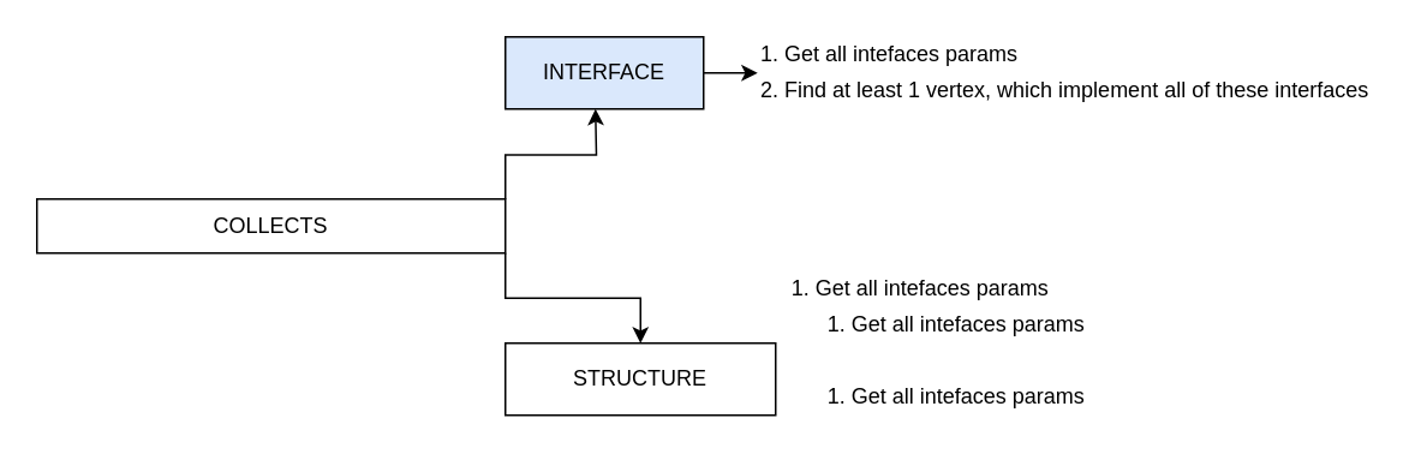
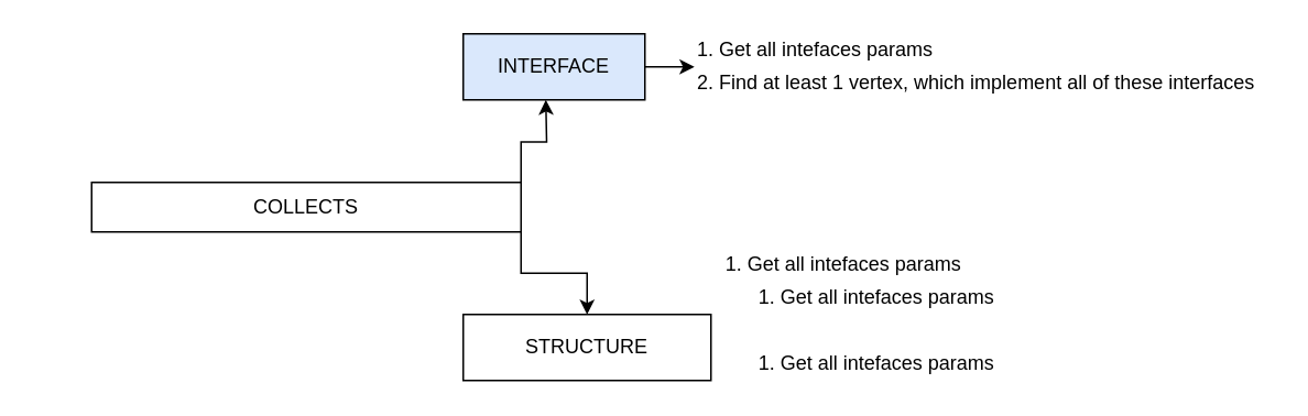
  <mxCell id="0" />
  <mxCell id="1" parent="0" />
  <mxCell id="2" style="edgeStyle=orthogonalEdgeStyle;rounded=0;orthogonalLoop=1;jettySize=auto;html=1;exitX=1;exitY=0;exitDx=0;exitDy=0;" edge="1" parent="1" source="4"><mxGeometry relative="1" as="geometry"><mxPoint x="330" y="60" as="targetPoint" /></mxGeometry></mxCell>
  <mxCell id="3" style="edgeStyle=orthogonalEdgeStyle;rounded=0;orthogonalLoop=1;jettySize=auto;html=1;exitX=1;exitY=1;exitDx=0;exitDy=0;entryX=0.5;entryY=0;entryDx=0;entryDy=0;" edge="1" parent="1" source="4" target="7"><mxGeometry relative="1" as="geometry"><mxPoint x="330" y="190" as="targetPoint" /></mxGeometry></mxCell>
- <mxCell id="4" value="COLLECTS" style="rounded=0;whiteSpace=wrap;html=1;" vertex="1" parent="1"><mxGeometry x="20" y="110" width="260" height="30" as="geometry" /></mxCell>
+ <mxCell id="4" value="COLLECTS" style="rounded=0;whiteSpace=wrap;html=1;" vertex="1" parent="1"><mxGeometry x="55" y="110" width="260" height="30" as="geometry" /></mxCell>
  <mxCell id="5" style="edgeStyle=orthogonalEdgeStyle;rounded=0;orthogonalLoop=1;jettySize=auto;html=1;exitX=1;exitY=0.5;exitDx=0;exitDy=0;" edge="1" parent="1" source="6"><mxGeometry relative="1" as="geometry"><mxPoint x="420" y="40.333" as="targetPoint" /></mxGeometry></mxCell>
  <mxCell id="6" value="INTERFACE" style="rounded=0;whiteSpace=wrap;html=1;fillColor=#dae8fc;" vertex="1" parent="1"><mxGeometry x="280" y="20" width="110" height="40" as="geometry" /></mxCell>
  <mxCell id="7" value="STRUCTURE" style="rounded=0;whiteSpace=wrap;html=1;" vertex="1" parent="1"><mxGeometry x="280" y="190" width="150" height="40" as="geometry" /></mxCell>
  <mxCell id="8" value="1. Get all intefaces params" style="text;html=1;align=left;verticalAlign=middle;resizable=0;points=[];autosize=1;" vertex="1" parent="1"><mxGeometry x="420" y="20" width="160" height="20" as="geometry" /></mxCell>
  <mxCell id="9" value="2. Find at least 1 vertex, which implement all of these interfaces&amp;nbsp;" style="text;html=1;align=left;verticalAlign=middle;resizable=0;points=[];autosize=1;" vertex="1" parent="1"><mxGeometry x="420" y="40" width="350" height="20" as="geometry" /></mxCell>
  <mxCell id="10" value="1. Get all intefaces params" style="text;html=1;align=center;verticalAlign=middle;resizable=0;points=[];autosize=1;" vertex="1" parent="1"><mxGeometry x="430" y="150" width="160" height="20" as="geometry" /></mxCell>
  <mxCell id="11" value="1. Get all intefaces params" style="text;html=1;align=center;verticalAlign=middle;resizable=0;points=[];autosize=1;" vertex="1" parent="1"><mxGeometry x="450" y="170" width="160" height="20" as="geometry" /></mxCell>
  <mxCell id="12" value="1. Get all intefaces params" style="text;html=1;align=center;verticalAlign=middle;resizable=0;points=[];autosize=1;" vertex="1" parent="1"><mxGeometry x="450" y="210" width="160" height="20" as="geometry" /></mxCell>
